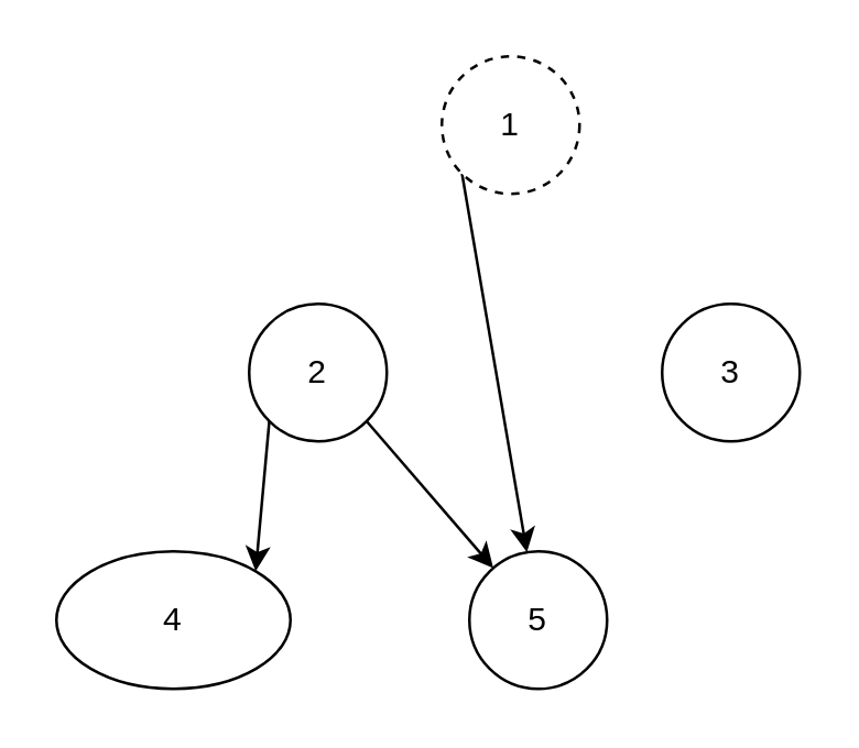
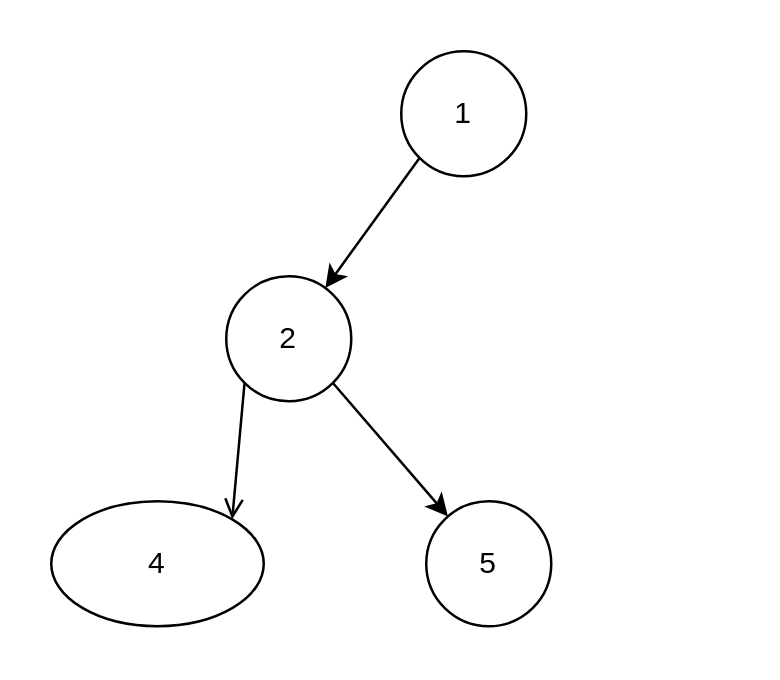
  <mxCell id="0" />
  <mxCell id="1" parent="0" />
- <mxCell id="2" style="edgeStyle=none;html=1;exitX=0;exitY=1;exitDx=0;exitDy=0;entryX=1;entryY=0;entryDx=0;entryDy=0;" edge="1" parent="1" source="4" target="7"><mxGeometry relative="1" as="geometry" /></mxCell>
+ <mxCell id="2" style="edgeStyle=none;html=1;exitX=0;exitY=1;exitDx=0;exitDy=0;entryX=1;entryY=0;entryDx=0;entryDy=0;endArrow=open;" edge="1" parent="1" source="4" target="7"><mxGeometry relative="1" as="geometry" /></mxCell>
  <mxCell id="3" style="edgeStyle=none;html=1;exitX=1;exitY=1;exitDx=0;exitDy=0;" edge="1" parent="1" source="4" target="6"><mxGeometry relative="1" as="geometry" /></mxCell>
  <mxCell id="4" value="2" style="ellipse;whiteSpace=wrap;html=1;" vertex="1" parent="1"><mxGeometry x="90" y="110" width="50" height="50" as="geometry" /></mxCell>
- <mxCell id="5" value="3" style="ellipse;whiteSpace=wrap;html=1;" vertex="1" parent="1"><mxGeometry x="240" y="110" width="50" height="50" as="geometry" /></mxCell>
  <mxCell id="6" value="5" style="ellipse;whiteSpace=wrap;html=1;" vertex="1" parent="1"><mxGeometry x="170" y="200" width="50" height="50" as="geometry" /></mxCell>
  <mxCell id="7" value="4" style="ellipse;whiteSpace=wrap;html=1;" vertex="1" parent="1"><mxGeometry x="20" y="200" width="85" height="50" as="geometry" /></mxCell>
- <mxCell id="8" style="edgeStyle=none;html=1;exitX=0;exitY=1;exitDx=0;exitDy=0;" edge="1" parent="1" source="9" target="6"><mxGeometry relative="1" as="geometry" /></mxCell>
- <mxCell id="9" value="1" style="ellipse;whiteSpace=wrap;html=1;dashed=1;" vertex="1" parent="1"><mxGeometry x="160" y="20" width="50" height="50" as="geometry" /></mxCell>
+ <mxCell id="8" style="edgeStyle=none;html=1;exitX=0;exitY=1;exitDx=0;exitDy=0;" edge="1" parent="1" source="9" target="4"><mxGeometry relative="1" as="geometry" /></mxCell>
+ <mxCell id="9" value="1" style="ellipse;whiteSpace=wrap;html=1;" vertex="1" parent="1"><mxGeometry x="160" y="20" width="50" height="50" as="geometry" /></mxCell>
